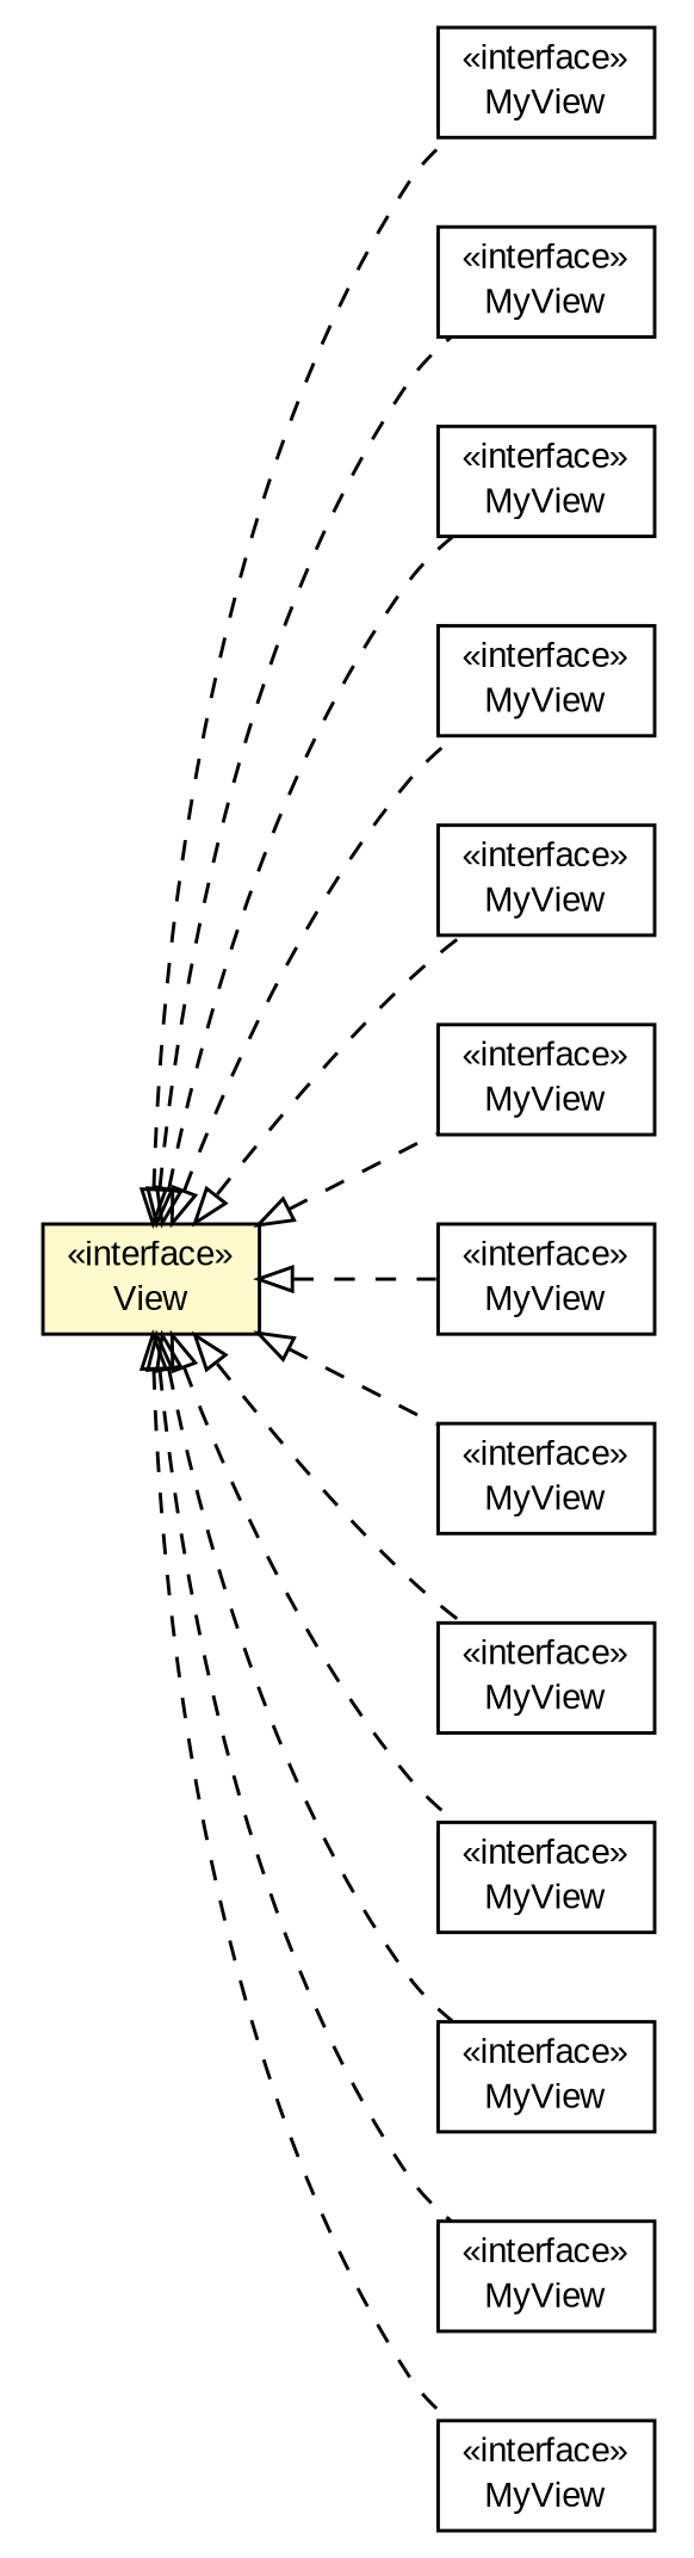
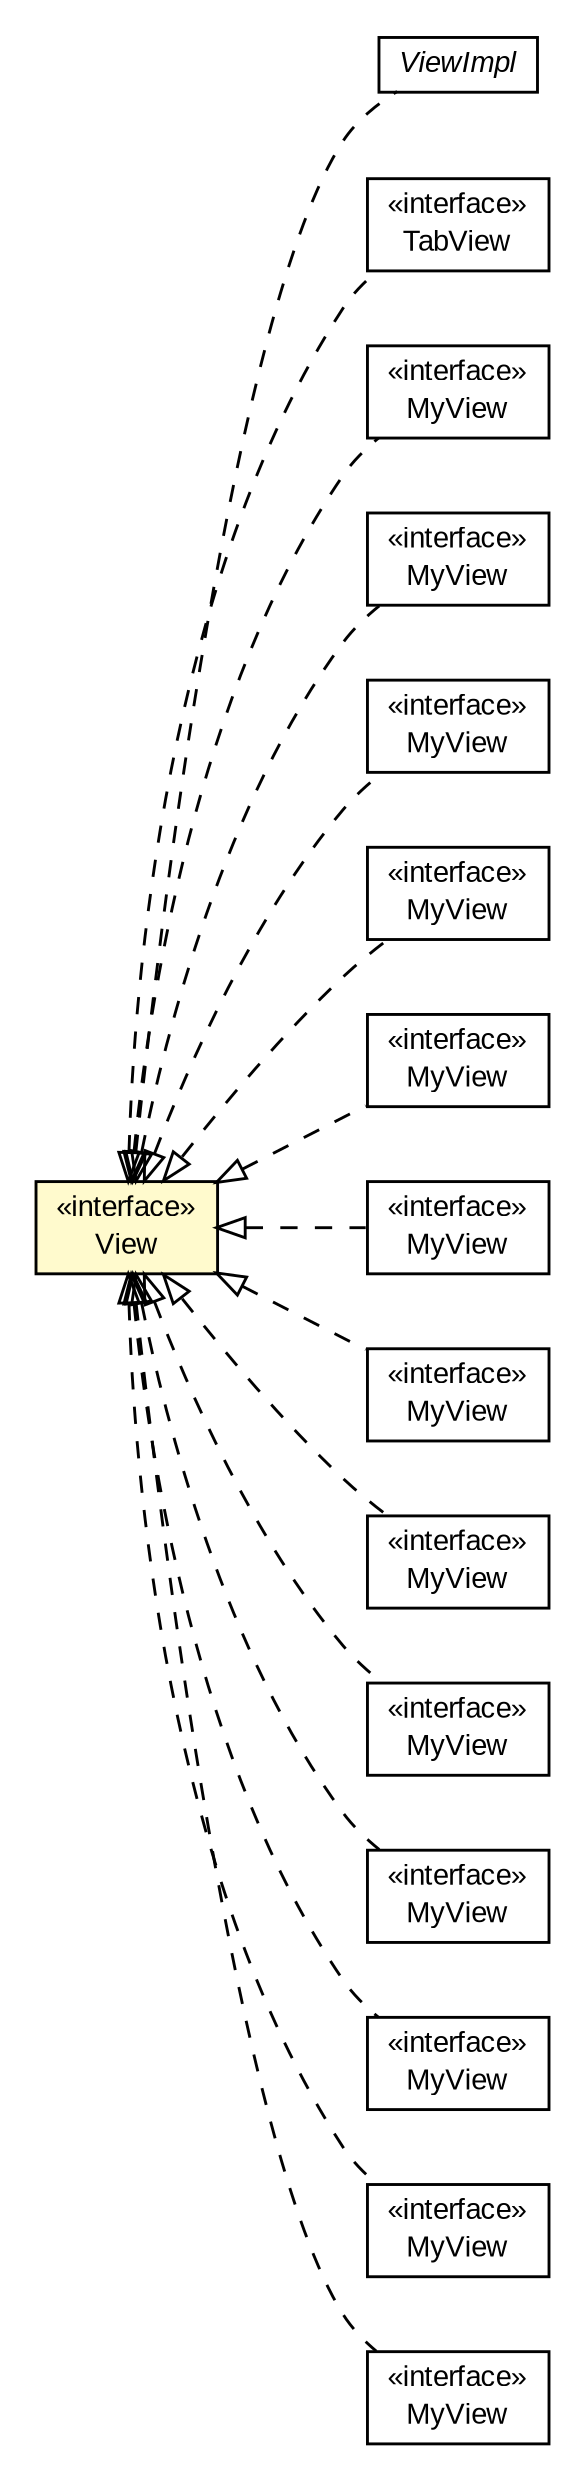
  digraph {
    nodesep=0.25
    rankdir=LR
    ranksep=0.5
    node [fontcolor=black fontname=arial fontsize=10.0 shape=plaintext]
    edge [arrowtail=empty dir=back fontname=arial fontsize=10 headport=p labelfontname=arial labelfontsize=10 style=dashed tailport=p]
+   n1 [label=<<table title="com.gwtplatform.mvp.client.ViewImpl" border="0" cellborder="1" cellspacing="0" cellpadding="2" port="p" href="./ViewImpl.html"> 		<tr><td><table border="0" cellspacing="0" cellpadding="1"> <tr><td align="center" balign="center"><font face="arial italic"> ViewImpl </font></td></tr> 		</table></td></tr> 		</table>>]
    n2 [label=<<table title="com.gwtplatform.mvp.client.View" border="0" cellborder="1" cellspacing="0" cellpadding="2" port="p" bgcolor="lemonChiffon" href="./View.html"> 		<tr><td><table border="0" cellspacing="0" cellpadding="1"> <tr><td align="center" balign="center"> &#171;interface&#187; </td></tr> <tr><td align="center" balign="center"> View </td></tr> 		</table></td></tr> 		</table>>]
+   n3 [label=<<table title="com.gwtplatform.mvp.client.TabView" border="0" cellborder="1" cellspacing="0" cellpadding="2" port="p" href="./TabView.html"> 		<tr><td><table border="0" cellspacing="0" cellpadding="1"> <tr><td align="center" balign="center"> &#171;interface&#187; </td></tr> <tr><td align="center" balign="center"> TabView </td></tr> 		</table></td></tr> 		</table>>]
    n4 [label=<<table title="com.gwtplatform.carstore.client.application.ApplicationPresenter.MyView" border="0" cellborder="1" cellspacing="0" cellpadding="2" port="p" href="../../carstore/client/application/ApplicationPresenter.MyView.html"> 		<tr><td><table border="0" cellspacing="0" cellpadding="1"> <tr><td align="center" balign="center"> &#171;interface&#187; </td></tr> <tr><td align="center" balign="center"> MyView </td></tr> 		</table></td></tr> 		</table>>]
    n5 [label=<<table title="com.gwtplatform.carstore.client.application.cars.car.RootCarPresenter.MyView" border="0" cellborder="1" cellspacing="0" cellpadding="2" port="p" href="../../carstore/client/application/cars/car/RootCarPresenter.MyView.html"> 		<tr><td><table border="0" cellspacing="0" cellpadding="1"> <tr><td align="center" balign="center"> &#171;interface&#187; </td></tr> <tr><td align="center" balign="center"> MyView </td></tr> 		</table></td></tr> 		</table>>]
    n6 [label=<<table title="com.gwtplatform.carstore.client.application.cars.car.CarPresenter.MyView" border="0" cellborder="1" cellspacing="0" cellpadding="2" port="p" href="../../carstore/client/application/cars/car/CarPresenter.MyView.html"> 		<tr><td><table border="0" cellspacing="0" cellpadding="1"> <tr><td align="center" balign="center"> &#171;interface&#187; </td></tr> <tr><td align="center" balign="center"> MyView </td></tr> 		</table></td></tr> 		</table>>]
    n7 [label=<<table title="com.gwtplatform.carstore.client.application.cars.car.navigation.NavigationTabPresenter.MyView" border="0" cellborder="1" cellspacing="0" cellpadding="2" port="p" href="../../carstore/client/application/cars/car/navigation/NavigationTabPresenter.MyView.html"> 		<tr><td><table border="0" cellspacing="0" cellpadding="1"> <tr><td align="center" balign="center"> &#171;interface&#187; </td></tr> <tr><td align="center" balign="center"> MyView </td></tr> 		</table></td></tr> 		</table>>]
    n8 [label=<<table title="com.gwtplatform.carstore.client.application.cars.CarsPresenter.MyView" border="0" cellborder="1" cellspacing="0" cellpadding="2" port="p" href="../../carstore/client/application/cars/CarsPresenter.MyView.html"> 		<tr><td><table border="0" cellspacing="0" cellpadding="1"> <tr><td align="center" balign="center"> &#171;interface&#187; </td></tr> <tr><td align="center" balign="center"> MyView </td></tr> 		</table></td></tr> 		</table>>]
    n9 [label=<<table title="com.gwtplatform.carstore.client.application.login.LoginPresenter.MyView" border="0" cellborder="1" cellspacing="0" cellpadding="2" port="p" href="../../carstore/client/application/login/LoginPresenter.MyView.html"> 		<tr><td><table border="0" cellspacing="0" cellpadding="1"> <tr><td align="center" balign="center"> &#171;interface&#187; </td></tr> <tr><td align="center" balign="center"> MyView </td></tr> 		</table></td></tr> 		</table>>]
    n10 [label=<<table title="com.gwtplatform.carstore.client.application.manufacturer.ManufacturerPresenter.MyView" border="0" cellborder="1" cellspacing="0" cellpadding="2" port="p" href="../../carstore/client/application/manufacturer/ManufacturerPresenter.MyView.html"> 		<tr><td><table border="0" cellspacing="0" cellpadding="1"> <tr><td align="center" balign="center"> &#171;interface&#187; </td></tr> <tr><td align="center" balign="center"> MyView </td></tr> 		</table></td></tr> 		</table>>]
    n11 [label=<<table title="com.gwtplatform.carstore.client.application.manufacturer.ManufacturerDetailPresenter.MyView" border="0" cellborder="1" cellspacing="0" cellpadding="2" port="p" href="../../carstore/client/application/manufacturer/ManufacturerDetailPresenter.MyView.html"> 		<tr><td><table border="0" cellspacing="0" cellpadding="1"> <tr><td align="center" balign="center"> &#171;interface&#187; </td></tr> <tr><td align="center" balign="center"> MyView </td></tr> 		</table></td></tr> 		</table>>]
    n12 [label=<<table title="com.gwtplatform.carstore.client.application.rating.RatingPresenter.MyView" border="0" cellborder="1" cellspacing="0" cellpadding="2" port="p" href="../../carstore/client/application/rating/RatingPresenter.MyView.html"> 		<tr><td><table border="0" cellspacing="0" cellpadding="1"> <tr><td align="center" balign="center"> &#171;interface&#187; </td></tr> <tr><td align="center" balign="center"> MyView </td></tr> 		</table></td></tr> 		</table>>]
    n13 [label=<<table title="com.gwtplatform.carstore.client.application.rating.RatingDetailPresenter.MyView" border="0" cellborder="1" cellspacing="0" cellpadding="2" port="p" href="../../carstore/client/application/rating/RatingDetailPresenter.MyView.html"> 		<tr><td><table border="0" cellspacing="0" cellpadding="1"> <tr><td align="center" balign="center"> &#171;interface&#187; </td></tr> <tr><td align="center" balign="center"> MyView </td></tr> 		</table></td></tr> 		</table>>]
    n14 [label=<<table title="com.gwtplatform.carstore.client.application.report.ReportPresenter.MyView" border="0" cellborder="1" cellspacing="0" cellpadding="2" port="p" href="../../carstore/client/application/report/ReportPresenter.MyView.html"> 		<tr><td><table border="0" cellspacing="0" cellpadding="1"> <tr><td align="center" balign="center"> &#171;interface&#187; </td></tr> <tr><td align="center" balign="center"> MyView </td></tr> 		</table></td></tr> 		</table>>]
    n15 [label=<<table title="com.gwtplatform.carstore.client.application.widget.header.HeaderPresenter.MyView" border="0" cellborder="1" cellspacing="0" cellpadding="2" port="p" href="../../carstore/client/application/widget/header/HeaderPresenter.MyView.html"> 		<tr><td><table border="0" cellspacing="0" cellpadding="1"> <tr><td align="center" balign="center"> &#171;interface&#187; </td></tr> <tr><td align="center" balign="center"> MyView </td></tr> 		</table></td></tr> 		</table>>]
    n16 [label=<<table title="com.gwtplatform.carstore.client.application.widget.message.MessagesPresenter.MyView" border="0" cellborder="1" cellspacing="0" cellpadding="2" port="p" href="../../carstore/client/application/widget/message/MessagesPresenter.MyView.html"> 		<tr><td><table border="0" cellspacing="0" cellpadding="1"> <tr><td align="center" balign="center"> &#171;interface&#187; </td></tr> <tr><td align="center" balign="center"> MyView </td></tr> 		</table></td></tr> 		</table>>]
+   n2 -> n1
+   n2 -> n3
    n2 -> n4
    n2 -> n5
    n2 -> n6
    n2 -> n7
    n2 -> n8
    n2 -> n9
    n2 -> n10
    n2 -> n11
    n2 -> n12
    n2 -> n13
    n2 -> n14
    n2 -> n15
    n2 -> n16
  }
